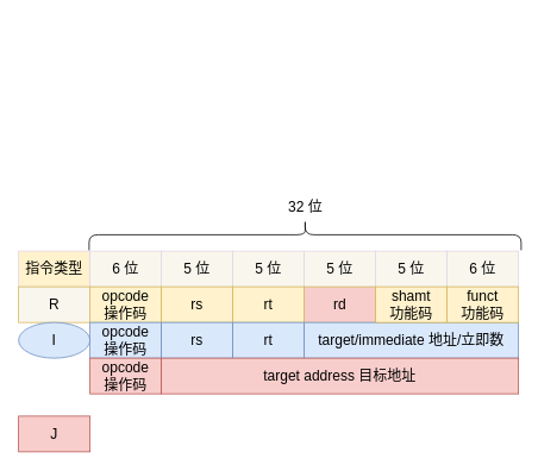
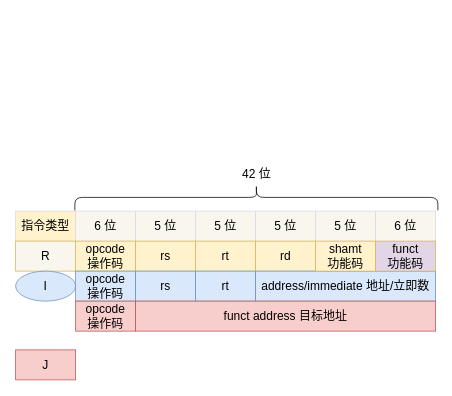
  <mxCell id="0" />
  <mxCell id="1" parent="0" />
  <mxCell id="2" value="指令类型" style="rounded=0;whiteSpace=wrap;html=1;fontSize=16;fillColor=#fff2cc;strokeColor=#E1D5E7;" vertex="1" parent="1"><mxGeometry x="20" y="281" width="80" height="40" as="geometry" /></mxCell>
  <mxCell id="3" value="6 位" style="rounded=0;whiteSpace=wrap;html=1;fontSize=16;fillColor=#f9f7ed;strokeColor=#E1D5E7;" vertex="1" parent="1"><mxGeometry x="100" y="281" width="80" height="40" as="geometry" /></mxCell>
  <mxCell id="4" value="5 位" style="rounded=0;whiteSpace=wrap;html=1;fontSize=16;fillColor=#f9f7ed;strokeColor=#E1D5E7;" vertex="1" parent="1"><mxGeometry x="180" y="281" width="80" height="40" as="geometry" /></mxCell>
  <mxCell id="5" value="5 位" style="rounded=0;whiteSpace=wrap;html=1;fontSize=16;fillColor=#f9f7ed;strokeColor=#E1D5E7;" vertex="1" parent="1"><mxGeometry x="260" y="281" width="80" height="40" as="geometry" /></mxCell>
  <mxCell id="6" value="5 位" style="rounded=0;whiteSpace=wrap;html=1;fontSize=16;fillColor=#f9f7ed;strokeColor=#E1D5E7;" vertex="1" parent="1"><mxGeometry x="340" y="281" width="80" height="40" as="geometry" /></mxCell>
  <mxCell id="7" value="5 位" style="rounded=0;whiteSpace=wrap;html=1;fontSize=16;fillColor=#f9f7ed;strokeColor=#E1D5E7;" vertex="1" parent="1"><mxGeometry x="420" y="281" width="80" height="40" as="geometry" /></mxCell>
  <mxCell id="8" value="6 位" style="rounded=0;whiteSpace=wrap;html=1;fontSize=16;fillColor=#f9f7ed;strokeColor=#E1D5E7;" vertex="1" parent="1"><mxGeometry x="500" y="281" width="80" height="40" as="geometry" /></mxCell>
  <mxCell id="9" value="opcode&lt;br&gt;操作码" style="rounded=0;whiteSpace=wrap;html=1;fontSize=16;fillColor=#fff2cc;strokeColor=#d6b656;" vertex="1" parent="1"><mxGeometry x="100" y="321" width="80" height="40" as="geometry" /></mxCell>
  <mxCell id="10" value="R" style="rounded=0;whiteSpace=wrap;html=1;fontSize=16;fillColor=#f9f7ed;strokeColor=#d6b656;" vertex="1" parent="1"><mxGeometry x="20" y="321" width="80" height="40" as="geometry" /></mxCell>
  <mxCell id="11" value="I" style="ellipse;whiteSpace=wrap;html=1;fontSize=16;fillColor=#dae8fc;strokeColor=#6c8ebf;" vertex="1" parent="1"><mxGeometry x="20" y="361" width="80" height="40" as="geometry" /></mxCell>
  <mxCell id="12" value="J" style="rounded=0;whiteSpace=wrap;html=1;fontSize=16;fillColor=#f8cecc;strokeColor=#b85450;" vertex="1" parent="1"><mxGeometry x="20" y="466" width="80" height="40" as="geometry" /></mxCell>
  <mxCell id="13" value="opcode&lt;br&gt;操作码" style="rounded=0;whiteSpace=wrap;html=1;fontSize=16;fillColor=#dae8fc;strokeColor=#6c8ebf;" vertex="1" parent="1"><mxGeometry x="100" y="361" width="80" height="40" as="geometry" /></mxCell>
  <mxCell id="14" value="opcode&lt;br&gt;操作码" style="rounded=0;whiteSpace=wrap;html=1;fontSize=16;fillColor=#f8cecc;strokeColor=#b85450;" vertex="1" parent="1"><mxGeometry x="100" y="401" width="80" height="40" as="geometry" /></mxCell>
  <mxCell id="15" value="rs" style="rounded=0;whiteSpace=wrap;html=1;fontSize=16;fillColor=#fff2cc;strokeColor=#d6b656;" vertex="1" parent="1"><mxGeometry x="180" y="321" width="80" height="40" as="geometry" /></mxCell>
  <mxCell id="16" value="rs" style="rounded=0;whiteSpace=wrap;html=1;fontSize=16;fillColor=#dae8fc;strokeColor=#6c8ebf;" vertex="1" parent="1"><mxGeometry x="180" y="361" width="80" height="40" as="geometry" /></mxCell>
  <mxCell id="17" value="rt" style="rounded=0;whiteSpace=wrap;html=1;fontSize=16;fillColor=#fff2cc;strokeColor=#d6b656;" vertex="1" parent="1"><mxGeometry x="260" y="321" width="80" height="40" as="geometry" /></mxCell>
  <mxCell id="18" value="rt" style="rounded=0;whiteSpace=wrap;html=1;fontSize=16;fillColor=#dae8fc;strokeColor=#6c8ebf;" vertex="1" parent="1"><mxGeometry x="260" y="361" width="80" height="40" as="geometry" /></mxCell>
- <mxCell id="19" value="rd" style="rounded=0;whiteSpace=wrap;html=1;fontSize=16;fillColor=#f8cecc;strokeColor=#d6b656;" vertex="1" parent="1"><mxGeometry x="340" y="321" width="80" height="40" as="geometry" /></mxCell>
- <mxCell id="20" value="target/immediate 地址/立即数" style="rounded=0;whiteSpace=wrap;html=1;fontSize=16;fillColor=#dae8fc;strokeColor=#6c8ebf;" vertex="1" parent="1"><mxGeometry x="340" y="361" width="240" height="40" as="geometry" /></mxCell>
+ <mxCell id="19" value="rd" style="rounded=0;whiteSpace=wrap;html=1;fontSize=16;fillColor=#fff2cc;strokeColor=#d6b656;" vertex="1" parent="1"><mxGeometry x="340" y="321" width="80" height="40" as="geometry" /></mxCell>
+ <mxCell id="20" value="address/immediate 地址/立即数" style="rounded=0;whiteSpace=wrap;html=1;fontSize=16;fillColor=#dae8fc;strokeColor=#6c8ebf;" vertex="1" parent="1"><mxGeometry x="340" y="361" width="240" height="40" as="geometry" /></mxCell>
  <mxCell id="21" value="shamt&lt;br&gt;功能码" style="rounded=0;whiteSpace=wrap;html=1;fontSize=16;fillColor=#fff2cc;strokeColor=#d6b656;" vertex="1" parent="1"><mxGeometry x="420" y="321" width="80" height="40" as="geometry" /></mxCell>
- <mxCell id="22" value="funct&lt;br&gt;功能码" style="rounded=0;whiteSpace=wrap;html=1;fontSize=16;fillColor=#fff2cc;strokeColor=#d6b656;" vertex="1" parent="1"><mxGeometry x="500" y="321" width="80" height="40" as="geometry" /></mxCell>
- <mxCell id="23" value="target address 目标地址" style="rounded=0;whiteSpace=wrap;html=1;fontSize=16;fillColor=#f8cecc;strokeColor=#b85450;" vertex="1" parent="1"><mxGeometry x="180" y="401" width="400" height="40" as="geometry" /></mxCell>
+ <mxCell id="22" value="funct&lt;br&gt;功能码" style="rounded=0;whiteSpace=wrap;html=1;fontSize=16;fillColor=#e1d5e7;strokeColor=#d6b656;" vertex="1" parent="1"><mxGeometry x="500" y="321" width="80" height="40" as="geometry" /></mxCell>
+ <mxCell id="23" value="funct address 目标地址" style="rounded=0;whiteSpace=wrap;html=1;fontSize=16;fillColor=#f8cecc;strokeColor=#b85450;" vertex="1" parent="1"><mxGeometry x="180" y="401" width="400" height="40" as="geometry" /></mxCell>
  <mxCell id="24" value="" style="shape=curlyBracket;whiteSpace=wrap;html=1;rounded=1;fontSize=16;rotation=90;" vertex="1" parent="1"><mxGeometry x="323.69" y="20.69" width="34.63" height="484.01" as="geometry" /></mxCell>
- <mxCell id="25" value="32 位" style="text;html=1;align=center;verticalAlign=middle;resizable=0;points=[];autosize=1;fontSize=16;" vertex="1" parent="1"><mxGeometry x="316.32" y="221" width="50" height="20" as="geometry" /></mxCell>
+ <mxCell id="25" value="42 位" style="text;html=1;align=center;verticalAlign=middle;resizable=0;points=[];autosize=1;fontSize=16;" vertex="1" parent="1"><mxGeometry x="316.32" y="221" width="50" height="20" as="geometry" /></mxCell>
